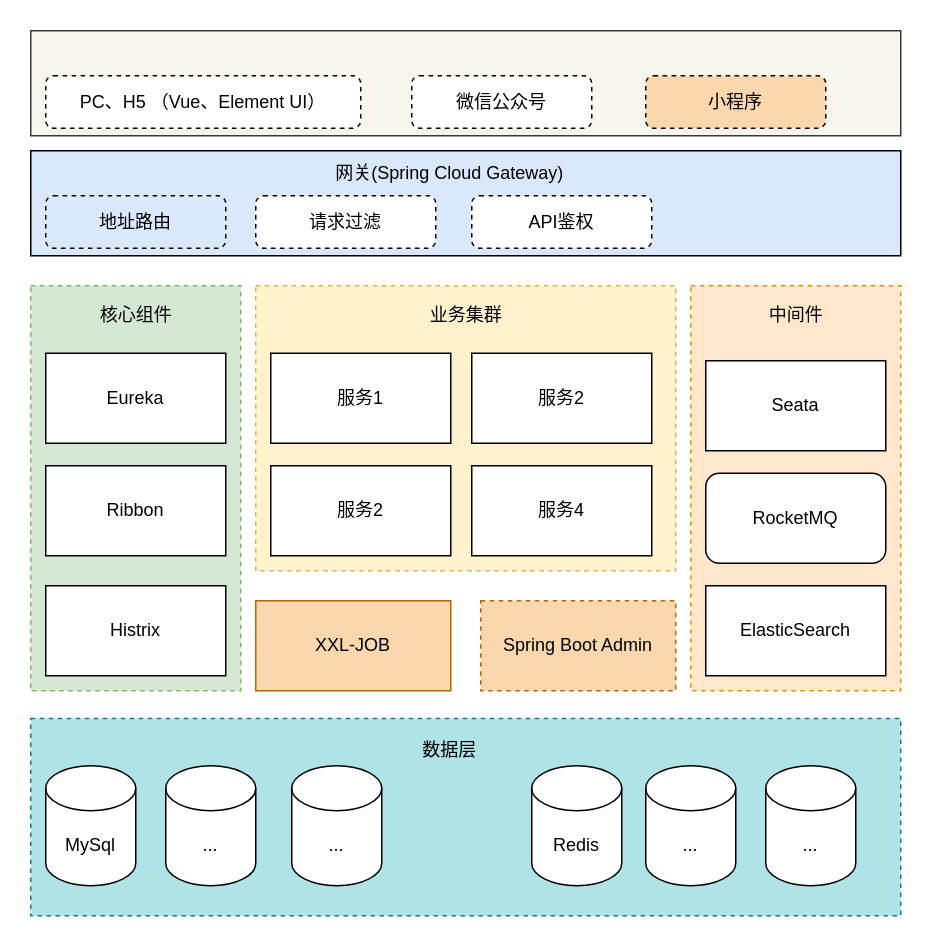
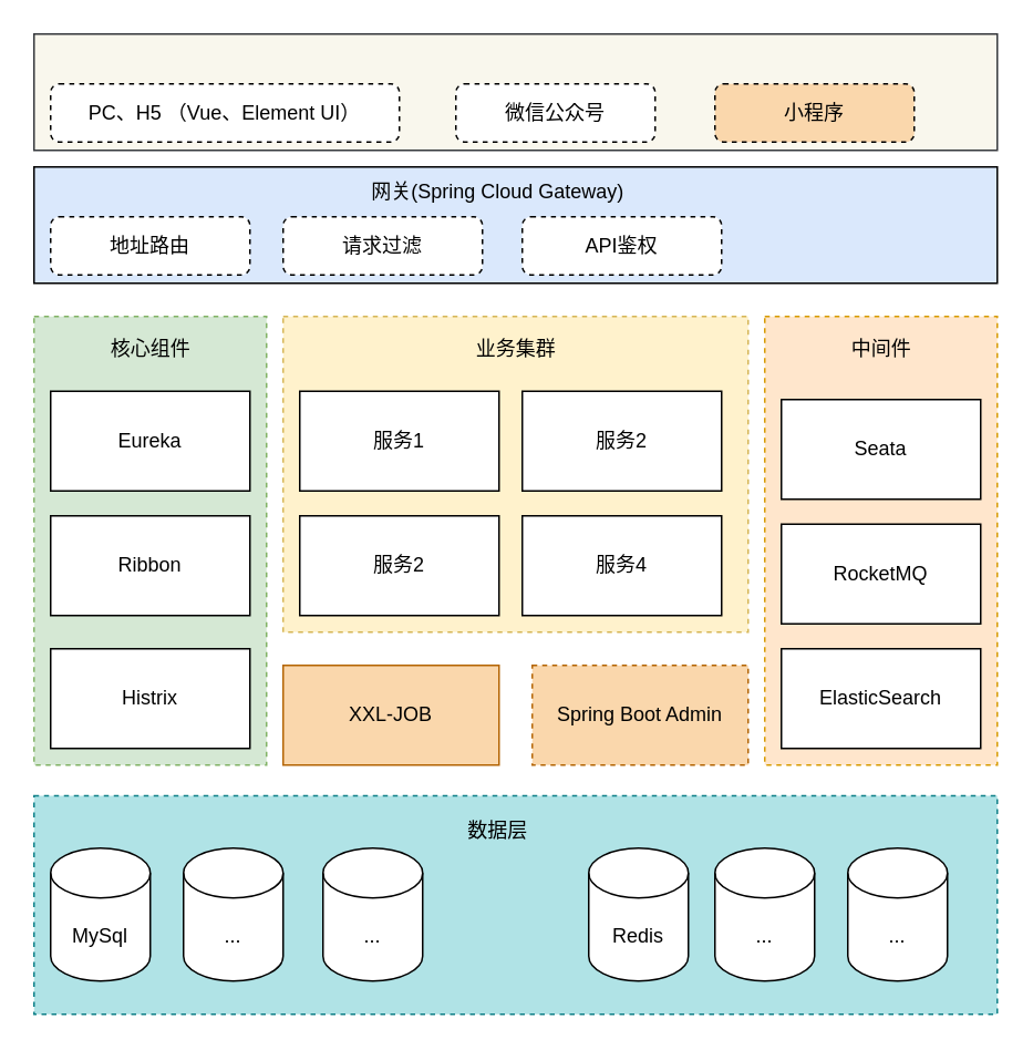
  <mxCell id="0" />
  <mxCell id="1" parent="0" />
  <mxCell id="2" value="" style="rounded=0;whiteSpace=wrap;html=1;fillColor=#b0e3e6;strokeColor=#0e8088;dashed=1;" vertex="1" parent="1"><mxGeometry x="20" y="478.5" width="580" height="131.5" as="geometry" /></mxCell>
  <mxCell id="3" value="" style="rounded=0;whiteSpace=wrap;html=1;dashed=1;fillColor=#d5e8d4;strokeColor=#82b366;" vertex="1" parent="1"><mxGeometry x="20" y="190" width="140" height="270" as="geometry" /></mxCell>
  <mxCell id="4" value="" style="rounded=0;whiteSpace=wrap;html=1;dashed=1;fillColor=#ffe6cc;strokeColor=#d79b00;" vertex="1" parent="1"><mxGeometry x="460" y="190" width="140" height="270" as="geometry" /></mxCell>
- <mxCell id="5" value="RocketMQ" style="whiteSpace=wrap;html=1;rounded=1;" vertex="1" parent="1"><mxGeometry x="470" y="315" width="120" height="60" as="geometry" /></mxCell>
+ <mxCell id="5" value="RocketMQ" style="rounded=0;whiteSpace=wrap;html=1;" vertex="1" parent="1"><mxGeometry x="470" y="315" width="120" height="60" as="geometry" /></mxCell>
  <mxCell id="6" value="ElasticSearch" style="rounded=0;whiteSpace=wrap;html=1;" vertex="1" parent="1"><mxGeometry x="470" y="390" width="120" height="60" as="geometry" /></mxCell>
  <mxCell id="7" value="" style="rounded=0;whiteSpace=wrap;html=1;fillColor=#dae8fc;" vertex="1" parent="1"><mxGeometry x="20" y="100" width="580" height="70" as="geometry" /></mxCell>
  <mxCell id="8" value="MySql" style="shape=cylinder3;whiteSpace=wrap;html=1;boundedLbl=1;backgroundOutline=1;size=15;" vertex="1" parent="1"><mxGeometry x="30" y="510" width="60" height="80" as="geometry" /></mxCell>
  <mxCell id="9" value="Redis" style="shape=cylinder3;whiteSpace=wrap;html=1;boundedLbl=1;backgroundOutline=1;size=15;" vertex="1" parent="1"><mxGeometry x="354" y="510" width="60" height="80" as="geometry" /></mxCell>
  <mxCell id="10" value="..." style="shape=cylinder3;whiteSpace=wrap;html=1;boundedLbl=1;backgroundOutline=1;size=15;" vertex="1" parent="1"><mxGeometry x="110" y="510" width="60" height="80" as="geometry" /></mxCell>
  <mxCell id="11" value="..." style="shape=cylinder3;whiteSpace=wrap;html=1;boundedLbl=1;backgroundOutline=1;size=15;" vertex="1" parent="1"><mxGeometry x="510" y="510" width="60" height="80" as="geometry" /></mxCell>
  <mxCell id="12" value="..." style="shape=cylinder3;whiteSpace=wrap;html=1;boundedLbl=1;backgroundOutline=1;size=15;" vertex="1" parent="1"><mxGeometry x="194" y="510" width="60" height="80" as="geometry" /></mxCell>
  <mxCell id="13" value="..." style="shape=cylinder3;whiteSpace=wrap;html=1;boundedLbl=1;backgroundOutline=1;size=15;" vertex="1" parent="1"><mxGeometry x="430" y="510" width="60" height="80" as="geometry" /></mxCell>
  <mxCell id="14" value="" style="rounded=0;whiteSpace=wrap;html=1;fillColor=#f9f7ed;strokeColor=#36393d;" vertex="1" parent="1"><mxGeometry x="20" y="20" width="580" height="70" as="geometry" /></mxCell>
  <mxCell id="15" value="中间件" style="text;html=1;align=center;verticalAlign=middle;resizable=0;points=[];autosize=1;strokeColor=none;" vertex="1" parent="1"><mxGeometry x="505" y="200" width="50" height="20" as="geometry" /></mxCell>
  <mxCell id="16" value="" style="rounded=0;whiteSpace=wrap;html=1;dashed=1;fillColor=#fff2cc;strokeColor=#d6b656;" vertex="1" parent="1"><mxGeometry x="170" y="190" width="280" height="190" as="geometry" /></mxCell>
  <mxCell id="17" value="服务1" style="rounded=0;whiteSpace=wrap;html=1;" vertex="1" parent="1"><mxGeometry x="180" y="235" width="120" height="60" as="geometry" /></mxCell>
  <mxCell id="18" value="服务2" style="rounded=0;whiteSpace=wrap;html=1;" vertex="1" parent="1"><mxGeometry x="314" y="235" width="120" height="60" as="geometry" /></mxCell>
  <mxCell id="19" value="服务4" style="rounded=0;whiteSpace=wrap;html=1;" vertex="1" parent="1"><mxGeometry x="314" y="310" width="120" height="60" as="geometry" /></mxCell>
  <mxCell id="20" value="服务2" style="rounded=0;whiteSpace=wrap;html=1;" vertex="1" parent="1"><mxGeometry x="180" y="310" width="120" height="60" as="geometry" /></mxCell>
  <mxCell id="21" value="业务集群" style="text;html=1;align=center;verticalAlign=middle;resizable=0;points=[];autosize=1;strokeColor=none;" vertex="1" parent="1"><mxGeometry x="280" y="200" width="60" height="20" as="geometry" /></mxCell>
  <mxCell id="22" value="Histrix" style="rounded=0;whiteSpace=wrap;html=1;" vertex="1" parent="1"><mxGeometry x="30" y="390" width="120" height="60" as="geometry" /></mxCell>
  <mxCell id="23" value="Ribbon" style="rounded=0;whiteSpace=wrap;html=1;" vertex="1" parent="1"><mxGeometry x="30" y="310" width="120" height="60" as="geometry" /></mxCell>
  <mxCell id="24" value="核心组件" style="text;html=1;align=center;verticalAlign=middle;resizable=0;points=[];autosize=1;strokeColor=none;" vertex="1" parent="1"><mxGeometry x="60" y="200" width="60" height="20" as="geometry" /></mxCell>
  <mxCell id="25" value="Eureka" style="rounded=0;whiteSpace=wrap;html=1;" vertex="1" parent="1"><mxGeometry x="30" y="235" width="120" height="60" as="geometry" /></mxCell>
  <mxCell id="26" value="Seata" style="rounded=0;whiteSpace=wrap;html=1;" vertex="1" parent="1"><mxGeometry x="470" y="240" width="120" height="60" as="geometry" /></mxCell>
  <mxCell id="27" value="XXL-JOB" style="rounded=0;whiteSpace=wrap;html=1;dashed=0;fillColor=#fad7ac;strokeColor=#b46504;" vertex="1" parent="1"><mxGeometry x="170" y="400" width="130" height="60" as="geometry" /></mxCell>
  <mxCell id="28" value="Spring Boot Admin" style="rounded=0;whiteSpace=wrap;html=1;dashed=1;fillColor=#fad7ac;strokeColor=#b46504;" vertex="1" parent="1"><mxGeometry x="320" y="400" width="130" height="60" as="geometry" /></mxCell>
  <mxCell id="29" value="数据层" style="text;html=1;align=center;verticalAlign=middle;resizable=0;points=[];autosize=1;strokeColor=none;" vertex="1" parent="1"><mxGeometry x="274" y="490" width="50" height="20" as="geometry" /></mxCell>
  <mxCell id="30" value="微信公众号" style="rounded=1;whiteSpace=wrap;html=1;dashed=1;" vertex="1" parent="1"><mxGeometry x="274" y="50" width="120" height="35" as="geometry" /></mxCell>
  <mxCell id="31" value="PC、H5 （Vue、Element UI）" style="rounded=1;whiteSpace=wrap;html=1;dashed=1;" vertex="1" parent="1"><mxGeometry x="30" y="50" width="210" height="35" as="geometry" /></mxCell>
- <mxCell id="32" value="地址路由" style="rounded=1;whiteSpace=wrap;html=1;dashed=1;fillColor=#dae8fc;" vertex="1" parent="1"><mxGeometry x="30" y="130" width="120" height="35" as="geometry" /></mxCell>
+ <mxCell id="32" value="地址路由" style="rounded=1;whiteSpace=wrap;html=1;dashed=1;" vertex="1" parent="1"><mxGeometry x="30" y="130" width="120" height="35" as="geometry" /></mxCell>
  <mxCell id="33" value="&lt;span&gt;网关(Spring Cloud Gateway)&lt;/span&gt;" style="text;html=1;align=center;verticalAlign=middle;resizable=0;points=[];autosize=1;strokeColor=none;" vertex="1" parent="1"><mxGeometry x="214" y="105" width="170" height="20" as="geometry" /></mxCell>
  <mxCell id="34" value="请求过滤" style="rounded=1;whiteSpace=wrap;html=1;dashed=1;" vertex="1" parent="1"><mxGeometry x="170" y="130" width="120" height="35" as="geometry" /></mxCell>
  <mxCell id="35" value="API鉴权" style="rounded=1;whiteSpace=wrap;html=1;dashed=1;" vertex="1" parent="1"><mxGeometry x="314" y="130" width="120" height="35" as="geometry" /></mxCell>
  <mxCell id="36" value="小程序" style="rounded=1;whiteSpace=wrap;html=1;dashed=1;fillColor=#fad7ac;" vertex="1" parent="1"><mxGeometry x="430" y="50" width="120" height="35" as="geometry" /></mxCell>
